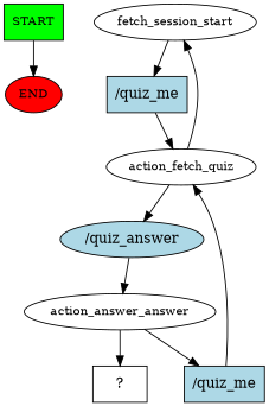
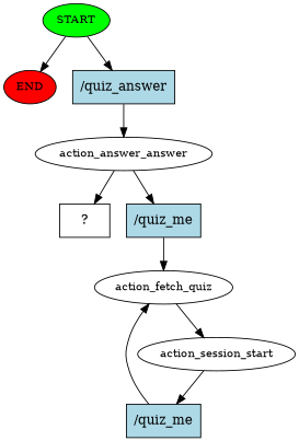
  digraph {
    node [fontsize=12 style=filled]
-   n1 [fillcolor=green label=START shape=box]
+   n1 [fillcolor=green label=START]
    n2 [fillcolor=red label=END]
-   n3 [label=fetch_session_start style=""]
+   n3 [label=action_session_start style=""]
    n4 [fillcolor=lightblue label="/quiz_me" shape=rect fontsize=""]
    n5 [label=action_fetch_quiz style=""]
-   n6 [fillcolor=lightblue label="/quiz_answer" shape=ellipse fontsize=""]
+   n6 [fillcolor=lightblue label="/quiz_answer" shape=rect fontsize=""]
    n7 [label=action_answer_answer style=""]
    n8 [label="  ?  " shape=rect fontsize="" style=""]
    n9 [fillcolor=lightblue label="/quiz_me" shape=rect fontsize=""]
    n1 -> n2
    n3 -> n4
    n4 -> n5
    n5 -> n3
-   n5 -> n6
+   n1 -> n6
    n6 -> n7
    n7 -> n8
    n7 -> n9
    n9 -> n5
  }
